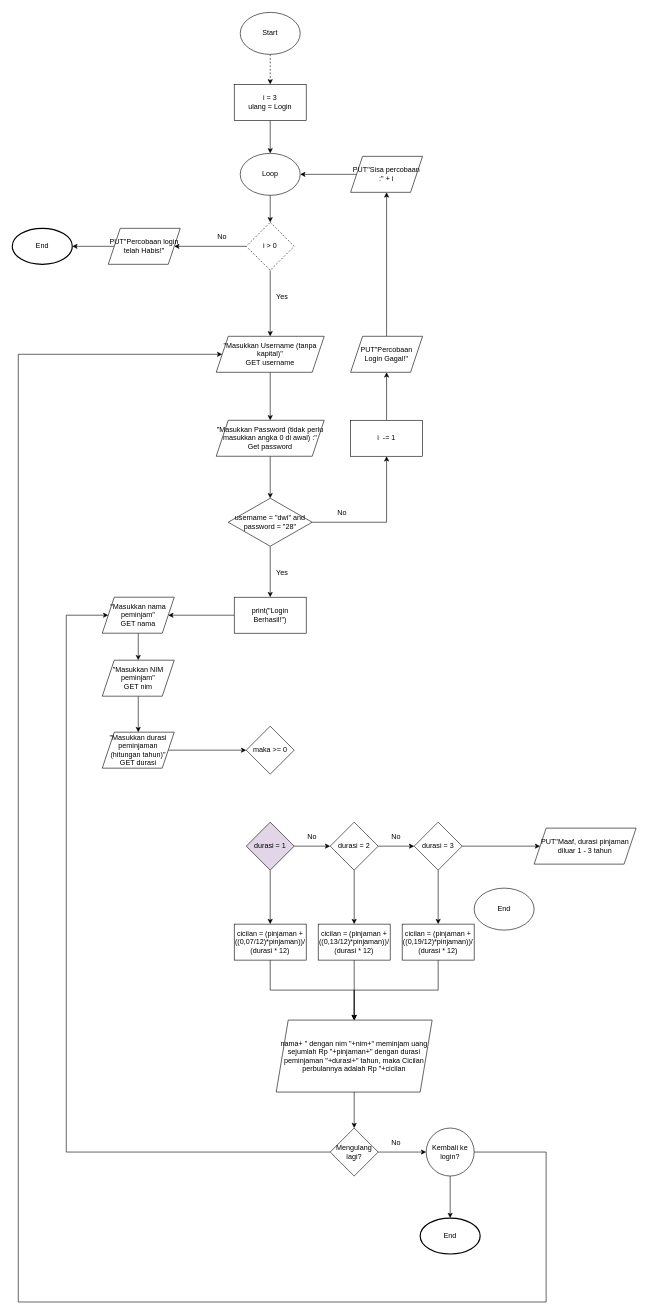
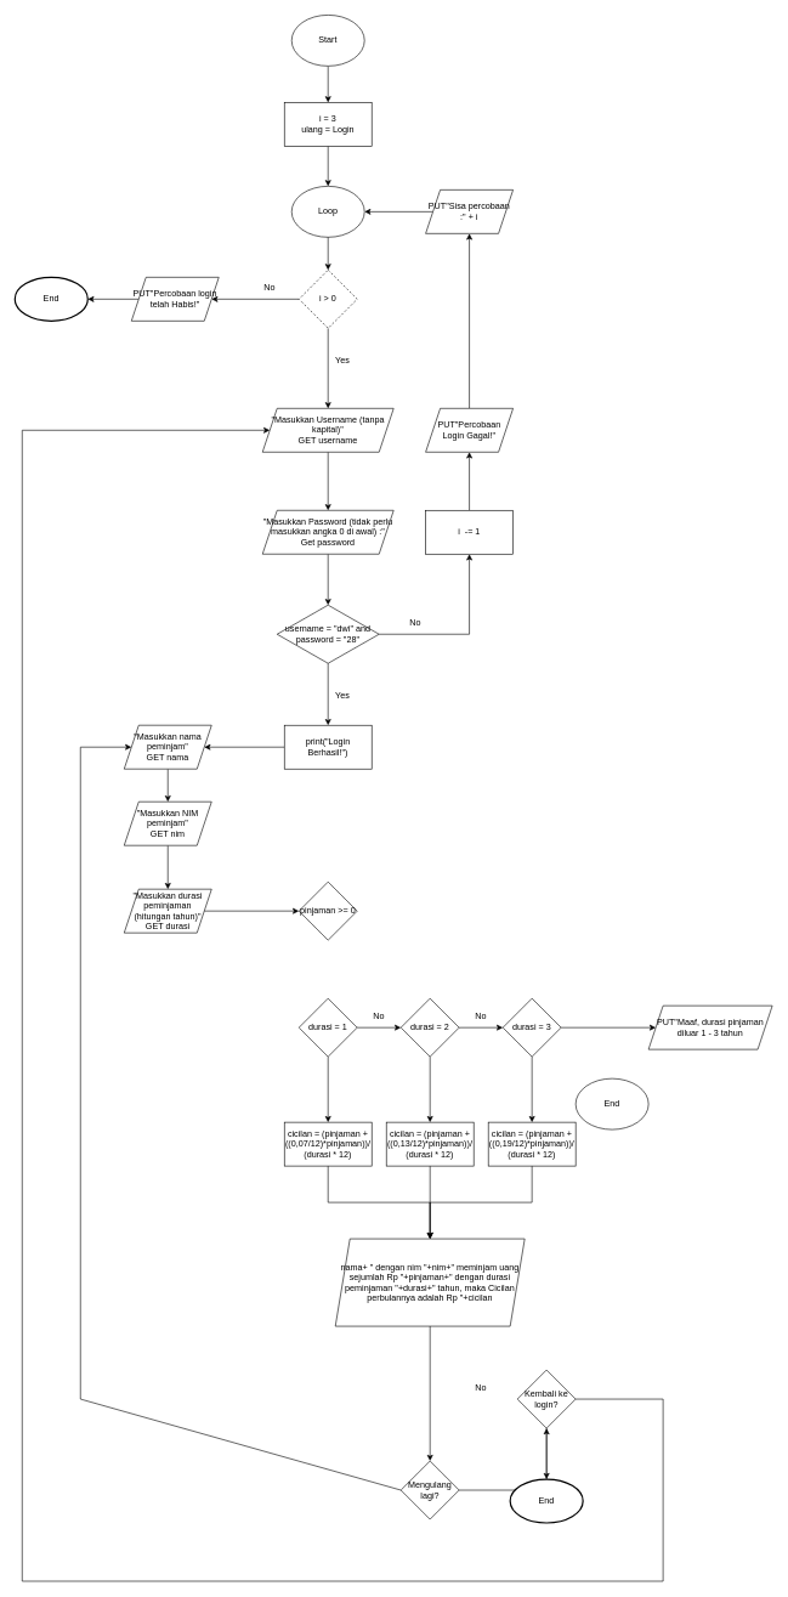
  <mxCell id="0" />
  <mxCell id="1" parent="0" />
- <mxCell id="2" value="" style="edgeStyle=orthogonalEdgeStyle;rounded=0;orthogonalLoop=1;jettySize=auto;html=1;dashed=1;" edge="1" parent="1" source="3" target="16"><mxGeometry relative="1" as="geometry" /></mxCell>
+ <mxCell id="2" value="" style="edgeStyle=orthogonalEdgeStyle;rounded=0;orthogonalLoop=1;jettySize=auto;html=1;" edge="1" parent="1" source="3" target="16"><mxGeometry relative="1" as="geometry" /></mxCell>
  <mxCell id="3" value="Start" style="ellipse;whiteSpace=wrap;html=1;" vertex="1" parent="1"><mxGeometry x="400" y="20" width="100" height="70" as="geometry" /></mxCell>
  <mxCell id="4" value="End" style="ellipse;whiteSpace=wrap;html=1;" vertex="1" parent="1"><mxGeometry x="790" y="1480" width="100" height="70" as="geometry" /></mxCell>
  <mxCell id="5" value="" style="edgeStyle=orthogonalEdgeStyle;rounded=0;orthogonalLoop=1;jettySize=auto;html=1;" edge="1" parent="1" source="6" target="8"><mxGeometry relative="1" as="geometry" /></mxCell>
  <mxCell id="6" value="&quot;Masukkan Username (tanpa kapital)&quot;&lt;div&gt;GET username&lt;/div&gt;" style="shape=parallelogram;perimeter=parallelogramPerimeter;fixedSize=1;whiteSpace=wrap;html=1;" vertex="1" parent="1"><mxGeometry x="360" y="560" width="180" height="60" as="geometry" /></mxCell>
  <mxCell id="7" value="" style="edgeStyle=orthogonalEdgeStyle;rounded=0;orthogonalLoop=1;jettySize=auto;html=1;" edge="1" parent="1" source="8" target="12"><mxGeometry relative="1" as="geometry" /></mxCell>
  <mxCell id="8" value="&quot;Masukkan Password (tidak perlu masukkan angka 0 di awal) :&quot;&lt;div&gt;Get password&lt;/div&gt;" style="shape=parallelogram;perimeter=parallelogramPerimeter;fixedSize=1;whiteSpace=wrap;html=1;" vertex="1" parent="1"><mxGeometry x="360" y="700" width="180" height="60" as="geometry" /></mxCell>
  <mxCell id="9" value="Loop" style="ellipse;whiteSpace=wrap;html=1;" vertex="1" parent="1"><mxGeometry x="400" y="255" width="100" height="70" as="geometry" /></mxCell>
  <mxCell id="10" value="" style="edgeStyle=orthogonalEdgeStyle;rounded=0;orthogonalLoop=1;jettySize=auto;html=1;" edge="1" parent="1" source="12" target="21"><mxGeometry relative="1" as="geometry" /></mxCell>
  <mxCell id="11" value="" style="edgeStyle=orthogonalEdgeStyle;rounded=0;orthogonalLoop=1;jettySize=auto;html=1;" edge="1" parent="1" source="12" target="14"><mxGeometry relative="1" as="geometry" /></mxCell>
  <mxCell id="12" value="username = &quot;dwi&quot; and password = &quot;28&quot;" style="rhombus;whiteSpace=wrap;html=1;" vertex="1" parent="1"><mxGeometry x="380" y="830" width="140" height="80" as="geometry" /></mxCell>
  <mxCell id="13" value="" style="edgeStyle=orthogonalEdgeStyle;rounded=0;orthogonalLoop=1;jettySize=auto;html=1;" edge="1" parent="1" source="14" target="33"><mxGeometry relative="1" as="geometry" /></mxCell>
  <mxCell id="14" value="i&amp;nbsp; -= 1" style="rounded=0;whiteSpace=wrap;html=1;" vertex="1" parent="1"><mxGeometry x="584" y="700" width="120" height="60" as="geometry" /></mxCell>
  <mxCell id="15" value="" style="edgeStyle=orthogonalEdgeStyle;rounded=0;orthogonalLoop=1;jettySize=auto;html=1;" edge="1" parent="1" source="16" target="9"><mxGeometry relative="1" as="geometry" /></mxCell>
  <mxCell id="16" value="i = 3&lt;div&gt;ulang = Login&lt;/div&gt;" style="rounded=0;whiteSpace=wrap;html=1;" vertex="1" parent="1"><mxGeometry x="390" y="140" width="120" height="60" as="geometry" /></mxCell>
  <mxCell id="17" value="No" style="text;html=1;align=center;verticalAlign=middle;whiteSpace=wrap;rounded=0;" vertex="1" parent="1"><mxGeometry x="540" y="840" width="60" height="30" as="geometry" /></mxCell>
  <mxCell id="18" value="" style="edgeStyle=orthogonalEdgeStyle;rounded=0;orthogonalLoop=1;jettySize=auto;html=1;" edge="1" parent="1" source="19" target="37"><mxGeometry relative="1" as="geometry" /></mxCell>
  <mxCell id="19" value="&quot;Masukkan nama peminjam&quot;&lt;div&gt;GET nama&lt;/div&gt;" style="shape=parallelogram;perimeter=parallelogramPerimeter;whiteSpace=wrap;html=1;fixedSize=1;" vertex="1" parent="1"><mxGeometry x="170" y="995" width="120" height="60" as="geometry" /></mxCell>
  <mxCell id="20" value="" style="edgeStyle=orthogonalEdgeStyle;rounded=0;orthogonalLoop=1;jettySize=auto;html=1;" edge="1" parent="1" source="21" target="19"><mxGeometry relative="1" as="geometry" /></mxCell>
  <mxCell id="21" value="print(&quot;Login Berhasil!&quot;)" style="whiteSpace=wrap;html=1;" vertex="1" parent="1"><mxGeometry x="390" y="995" width="120" height="60" as="geometry" /></mxCell>
  <mxCell id="22" value="Yes" style="text;html=1;align=center;verticalAlign=middle;whiteSpace=wrap;rounded=0;" vertex="1" parent="1"><mxGeometry x="440" y="940" width="60" height="30" as="geometry" /></mxCell>
  <mxCell id="23" value="" style="edgeStyle=orthogonalEdgeStyle;rounded=0;orthogonalLoop=1;jettySize=auto;html=1;" edge="1" parent="1" source="9" target="26"><mxGeometry relative="1" as="geometry"><mxPoint x="450" y="325" as="sourcePoint" /><mxPoint x="450" y="560" as="targetPoint" /></mxGeometry></mxCell>
  <mxCell id="24" value="" style="edgeStyle=orthogonalEdgeStyle;rounded=0;orthogonalLoop=1;jettySize=auto;html=1;" edge="1" parent="1" source="26" target="6"><mxGeometry relative="1" as="geometry" /></mxCell>
  <mxCell id="25" value="" style="edgeStyle=orthogonalEdgeStyle;rounded=0;orthogonalLoop=1;jettySize=auto;html=1;" edge="1" parent="1" source="26" target="30"><mxGeometry relative="1" as="geometry" /></mxCell>
  <mxCell id="26" value="i &amp;gt; 0" style="rhombus;whiteSpace=wrap;html=1;dashed=1;" vertex="1" parent="1"><mxGeometry x="410" y="370" width="80" height="80" as="geometry" /></mxCell>
  <mxCell id="27" value="Yes" style="text;html=1;align=center;verticalAlign=middle;whiteSpace=wrap;rounded=0;" vertex="1" parent="1"><mxGeometry x="440" y="480" width="60" height="30" as="geometry" /></mxCell>
  <mxCell id="28" value="No" style="text;html=1;align=center;verticalAlign=middle;whiteSpace=wrap;rounded=0;" vertex="1" parent="1"><mxGeometry x="340" y="380" width="60" height="30" as="geometry" /></mxCell>
  <mxCell id="29" value="" style="edgeStyle=orthogonalEdgeStyle;rounded=0;orthogonalLoop=1;jettySize=auto;html=1;" edge="1" parent="1" source="30" target="31"><mxGeometry relative="1" as="geometry" /></mxCell>
  <mxCell id="30" value="PUT&quot;Percobaan login telah Habis!&quot;" style="shape=parallelogram;perimeter=parallelogramPerimeter;whiteSpace=wrap;html=1;fixedSize=1;" vertex="1" parent="1"><mxGeometry x="180" y="380" width="120" height="60" as="geometry" /></mxCell>
  <mxCell id="31" value="End" style="strokeWidth=2;html=1;shape=mxgraph.flowchart.start_1;whiteSpace=wrap;" vertex="1" parent="1"><mxGeometry x="20" y="380" width="100" height="60" as="geometry" /></mxCell>
  <mxCell id="32" value="" style="edgeStyle=orthogonalEdgeStyle;rounded=0;orthogonalLoop=1;jettySize=auto;html=1;" edge="1" parent="1" source="33" target="35"><mxGeometry relative="1" as="geometry" /></mxCell>
  <mxCell id="33" value="PUT&quot;Percobaan Login Gagal!&quot;" style="shape=parallelogram;perimeter=parallelogramPerimeter;whiteSpace=wrap;html=1;fixedSize=1;" vertex="1" parent="1"><mxGeometry x="584" y="560" width="120" height="60" as="geometry" /></mxCell>
  <mxCell id="34" value="" style="edgeStyle=orthogonalEdgeStyle;rounded=0;orthogonalLoop=1;jettySize=auto;html=1;" edge="1" parent="1" source="35" target="9"><mxGeometry relative="1" as="geometry" /></mxCell>
  <mxCell id="35" value="PUT&quot;Sisa percobaan :&quot; + i" style="shape=parallelogram;perimeter=parallelogramPerimeter;whiteSpace=wrap;html=1;fixedSize=1;" vertex="1" parent="1"><mxGeometry x="584" y="260" width="120" height="60" as="geometry" /></mxCell>
  <mxCell id="36" value="" style="edgeStyle=orthogonalEdgeStyle;rounded=0;orthogonalLoop=1;jettySize=auto;html=1;" edge="1" parent="1" source="37" target="39"><mxGeometry relative="1" as="geometry" /></mxCell>
  <mxCell id="37" value="&quot;Masukkan NIM peminjam&quot;&lt;div&gt;GET nim&lt;/div&gt;" style="shape=parallelogram;perimeter=parallelogramPerimeter;whiteSpace=wrap;html=1;fixedSize=1;" vertex="1" parent="1"><mxGeometry x="170" y="1100" width="120" height="60" as="geometry" /></mxCell>
  <mxCell id="38" value="" style="edgeStyle=orthogonalEdgeStyle;rounded=0;orthogonalLoop=1;jettySize=auto;html=1;" edge="1" parent="1" source="39" target="40"><mxGeometry relative="1" as="geometry" /></mxCell>
  <mxCell id="39" value="&quot;Masukkan durasi peminjaman (hitungan tahun)&quot;&lt;div&gt;GET durasi&lt;/div&gt;" style="shape=parallelogram;perimeter=parallelogramPerimeter;whiteSpace=wrap;html=1;fixedSize=1;" vertex="1" parent="1"><mxGeometry x="170" y="1220" width="120" height="60" as="geometry" /></mxCell>
- <mxCell id="40" value="maka &amp;gt;= 0" style="rhombus;whiteSpace=wrap;html=1;" vertex="1" parent="1"><mxGeometry x="410" y="1210" width="80" height="80" as="geometry" /></mxCell>
+ <mxCell id="40" value="pinjaman &amp;gt;= 0" style="rhombus;whiteSpace=wrap;html=1;" vertex="1" parent="1"><mxGeometry x="410" y="1210" width="80" height="80" as="geometry" /></mxCell>
  <mxCell id="41" value="" style="edgeStyle=orthogonalEdgeStyle;rounded=0;orthogonalLoop=1;jettySize=auto;html=1;" edge="1" parent="1" source="43" target="46"><mxGeometry relative="1" as="geometry" /></mxCell>
  <mxCell id="42" value="" style="edgeStyle=orthogonalEdgeStyle;rounded=0;orthogonalLoop=1;jettySize=auto;html=1;" edge="1" parent="1" source="43" target="54"><mxGeometry relative="1" as="geometry" /></mxCell>
- <mxCell id="43" value="durasi = 1" style="rhombus;whiteSpace=wrap;html=1;fillColor=#e1d5e7;" vertex="1" parent="1"><mxGeometry x="410" y="1370" width="80" height="80" as="geometry" /></mxCell>
+ <mxCell id="43" value="durasi = 1" style="rhombus;whiteSpace=wrap;html=1;" vertex="1" parent="1"><mxGeometry x="410" y="1370" width="80" height="80" as="geometry" /></mxCell>
  <mxCell id="44" value="" style="edgeStyle=orthogonalEdgeStyle;rounded=0;orthogonalLoop=1;jettySize=auto;html=1;" edge="1" parent="1" source="46" target="49"><mxGeometry relative="1" as="geometry" /></mxCell>
  <mxCell id="45" value="" style="edgeStyle=orthogonalEdgeStyle;rounded=0;orthogonalLoop=1;jettySize=auto;html=1;" edge="1" parent="1" source="46" target="56"><mxGeometry relative="1" as="geometry" /></mxCell>
  <mxCell id="46" value="durasi = 2" style="rhombus;whiteSpace=wrap;html=1;" vertex="1" parent="1"><mxGeometry x="550" y="1370" width="80" height="80" as="geometry" /></mxCell>
  <mxCell id="47" value="" style="edgeStyle=orthogonalEdgeStyle;rounded=0;orthogonalLoop=1;jettySize=auto;html=1;" edge="1" parent="1" source="49" target="50"><mxGeometry relative="1" as="geometry" /></mxCell>
  <mxCell id="48" value="" style="edgeStyle=orthogonalEdgeStyle;rounded=0;orthogonalLoop=1;jettySize=auto;html=1;" edge="1" parent="1" source="49" target="58"><mxGeometry relative="1" as="geometry" /></mxCell>
  <mxCell id="49" value="durasi = 3" style="rhombus;whiteSpace=wrap;html=1;" vertex="1" parent="1"><mxGeometry x="690" y="1370" width="80" height="80" as="geometry" /></mxCell>
  <mxCell id="50" value="PUT&quot;Maaf, durasi pinjaman diluar 1 - 3 tahun" style="shape=parallelogram;perimeter=parallelogramPerimeter;whiteSpace=wrap;html=1;fixedSize=1;" vertex="1" parent="1"><mxGeometry x="890" y="1380" width="170" height="60" as="geometry" /></mxCell>
  <mxCell id="51" value="No" style="text;html=1;align=center;verticalAlign=middle;whiteSpace=wrap;rounded=0;" vertex="1" parent="1"><mxGeometry x="490" y="1380" width="60" height="30" as="geometry" /></mxCell>
  <mxCell id="52" value="No" style="text;html=1;align=center;verticalAlign=middle;whiteSpace=wrap;rounded=0;" vertex="1" parent="1"><mxGeometry x="630" y="1380" width="60" height="30" as="geometry" /></mxCell>
  <mxCell id="53" value="" style="edgeStyle=orthogonalEdgeStyle;rounded=0;orthogonalLoop=1;jettySize=auto;html=1;" edge="1" parent="1" source="54" target="60"><mxGeometry relative="1" as="geometry" /></mxCell>
  <mxCell id="54" value="cicilan = (pinjaman + ((0,07/12)*pinjaman))/ (durasi * 12)" style="whiteSpace=wrap;html=1;" vertex="1" parent="1"><mxGeometry x="390" y="1540" width="120" height="60" as="geometry" /></mxCell>
  <mxCell id="55" value="" style="edgeStyle=orthogonalEdgeStyle;rounded=0;orthogonalLoop=1;jettySize=auto;html=1;" edge="1" parent="1" source="56" target="60"><mxGeometry relative="1" as="geometry" /></mxCell>
  <mxCell id="56" value="cicilan = (pinjaman + ((0,13/12)*pinjaman))/ (durasi * 12)" style="whiteSpace=wrap;html=1;" vertex="1" parent="1"><mxGeometry x="530" y="1540" width="120" height="60" as="geometry" /></mxCell>
  <mxCell id="57" value="" style="edgeStyle=orthogonalEdgeStyle;rounded=0;orthogonalLoop=1;jettySize=auto;html=1;" edge="1" parent="1" source="58" target="60"><mxGeometry relative="1" as="geometry" /></mxCell>
  <mxCell id="58" value="cicilan = (pinjaman + ((0,19/12)*pinjaman))/ (durasi * 12)" style="whiteSpace=wrap;html=1;" vertex="1" parent="1"><mxGeometry x="670" y="1540" width="120" height="60" as="geometry" /></mxCell>
  <mxCell id="59" value="" style="edgeStyle=orthogonalEdgeStyle;rounded=0;orthogonalLoop=1;jettySize=auto;html=1;" edge="1" parent="1" source="60" target="62"><mxGeometry relative="1" as="geometry" /></mxCell>
  <mxCell id="60" value="nama+ &quot; dengan nim &quot;+nim+&quot; meminjam uang sejumlah Rp &quot;+pinjaman+&quot; dengan durasi peminjaman &quot;+durasi+&quot; tahun, maka Cicilan perbulannya adalah Rp &quot;+cicilan" style="shape=parallelogram;perimeter=parallelogramPerimeter;whiteSpace=wrap;html=1;fixedSize=1;" vertex="1" parent="1"><mxGeometry x="460" y="1700" width="260" height="120" as="geometry" /></mxCell>
  <mxCell id="61" value="" style="edgeStyle=orthogonalEdgeStyle;rounded=0;orthogonalLoop=1;jettySize=auto;html=1;" edge="1" parent="1" source="62" target="64"><mxGeometry relative="1" as="geometry" /></mxCell>
- <mxCell id="62" value="Mengulang lagi?" style="rhombus;whiteSpace=wrap;html=1;" vertex="1" parent="1"><mxGeometry x="550" y="1880" width="80" height="80" as="geometry" /></mxCell>
+ <mxCell id="62" value="Mengulang lagi?" style="rhombus;whiteSpace=wrap;html=1;" vertex="1" parent="1"><mxGeometry x="550" y="2005" width="80" height="80" as="geometry" /></mxCell>
  <mxCell id="63" value="" style="edgeStyle=orthogonalEdgeStyle;rounded=0;orthogonalLoop=1;jettySize=auto;html=1;" edge="1" parent="1" source="64" target="65"><mxGeometry relative="1" as="geometry" /></mxCell>
- <mxCell id="64" value="Kembali ke login?" style="ellipse;whiteSpace=wrap;html=1;" vertex="1" parent="1"><mxGeometry x="710" y="1880" width="80" height="80" as="geometry" /></mxCell>
+ <mxCell id="64" value="Kembali ke login?" style="rhombus;whiteSpace=wrap;html=1;" vertex="1" parent="1"><mxGeometry x="710" y="1880" width="80" height="80" as="geometry" /></mxCell>
  <mxCell id="65" value="End" style="strokeWidth=2;html=1;shape=mxgraph.flowchart.start_1;whiteSpace=wrap;" vertex="1" parent="1"><mxGeometry x="700" y="2030" width="100" height="60" as="geometry" /></mxCell>
  <mxCell id="66" value="No" style="text;html=1;align=center;verticalAlign=middle;whiteSpace=wrap;rounded=0;" vertex="1" parent="1"><mxGeometry x="630" y="1890" width="60" height="30" as="geometry" /></mxCell>
  <mxCell id="67" value="" style="endArrow=classic;html=1;rounded=0;exitX=0;exitY=0.5;exitDx=0;exitDy=0;entryX=0;entryY=0.5;entryDx=0;entryDy=0;" edge="1" parent="1" source="62" target="19"><mxGeometry width="50" height="50" relative="1" as="geometry"><mxPoint x="280" y="1820" as="sourcePoint" /><mxPoint x="110" y="1020" as="targetPoint" /><Array as="points"><mxPoint x="110" y="1920" /><mxPoint x="110" y="1025" /></Array></mxGeometry></mxCell>
  <mxCell id="68" value="" style="endArrow=classic;html=1;rounded=0;exitX=1;exitY=0.5;exitDx=0;exitDy=0;entryX=0;entryY=0.5;entryDx=0;entryDy=0;" edge="1" parent="1" source="64" target="6"><mxGeometry width="50" height="50" relative="1" as="geometry"><mxPoint x="670" y="1810" as="sourcePoint" /><mxPoint x="850" y="650" as="targetPoint" /><Array as="points"><mxPoint x="910" y="1920" /><mxPoint x="910" y="2170" /><mxPoint x="30" y="2170" /><mxPoint x="30" y="590" /></Array></mxGeometry></mxCell>
